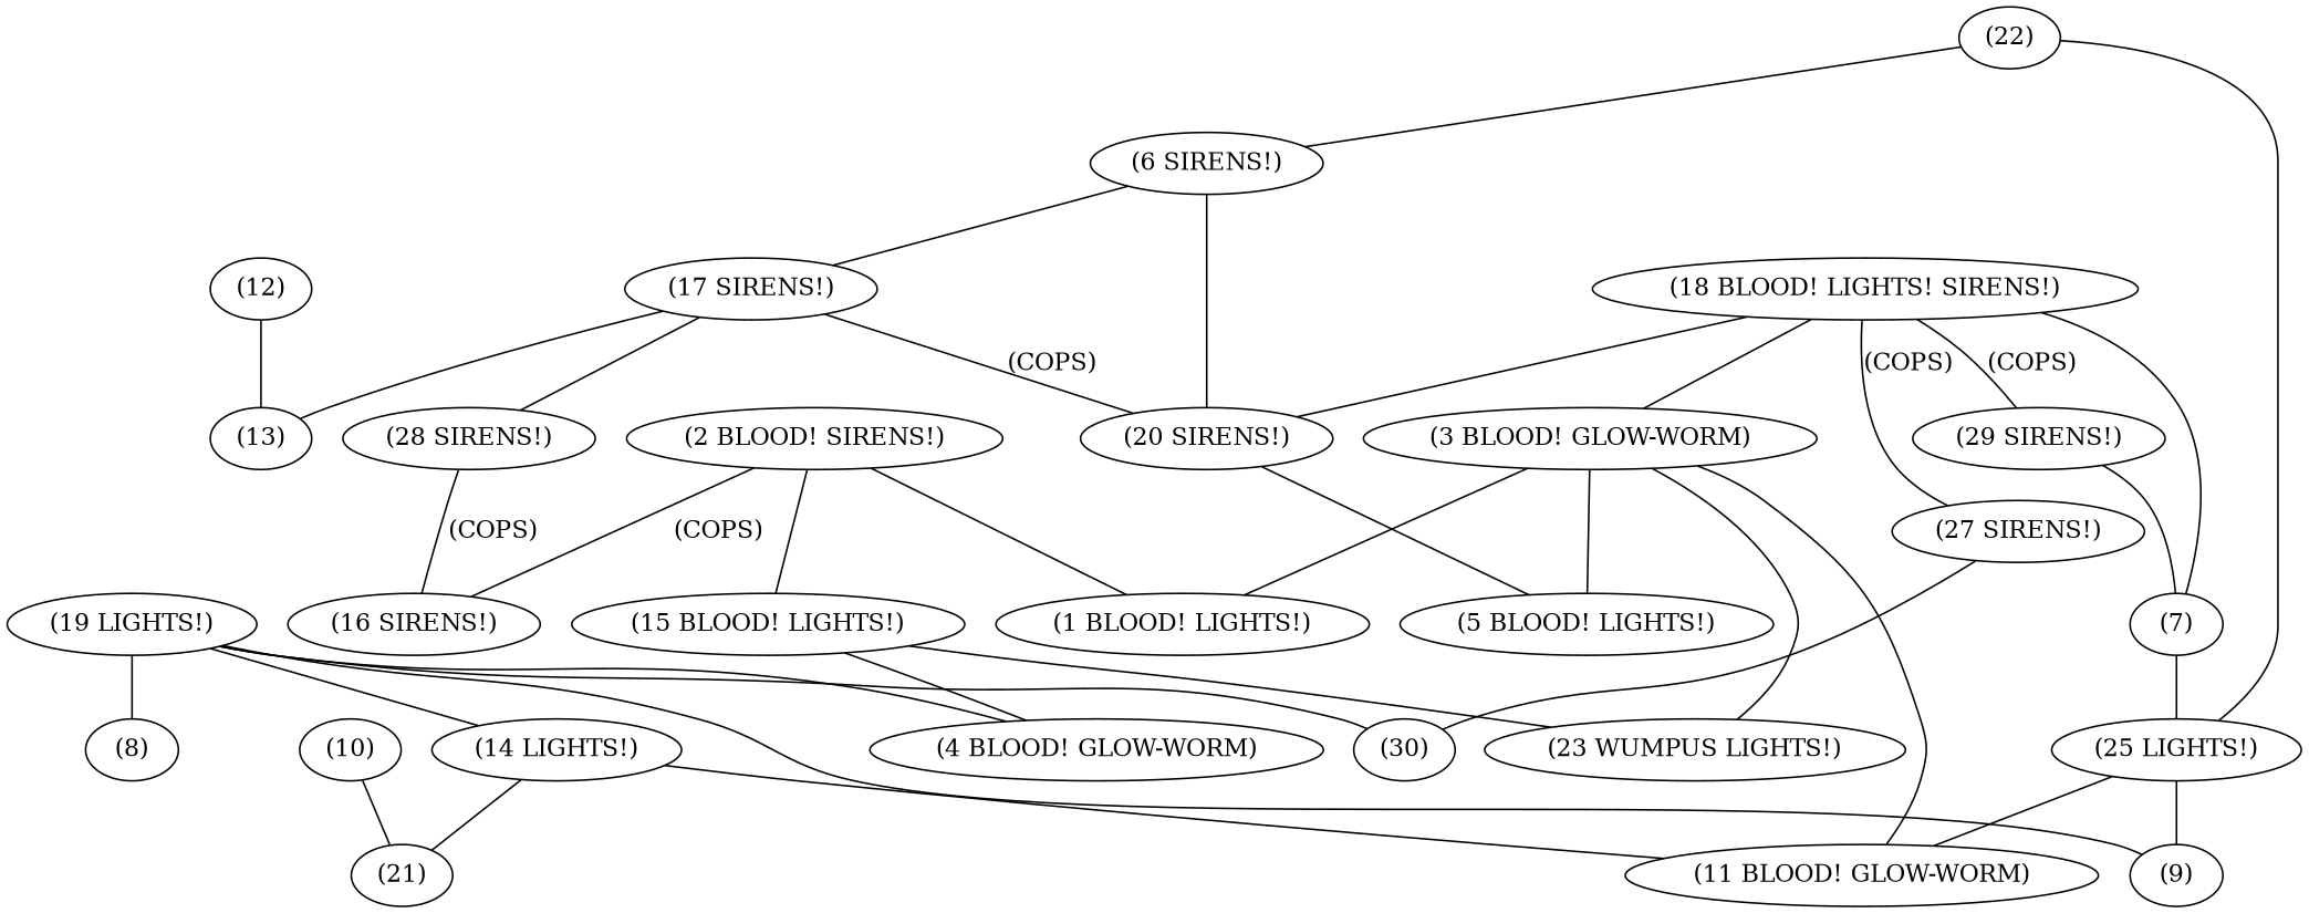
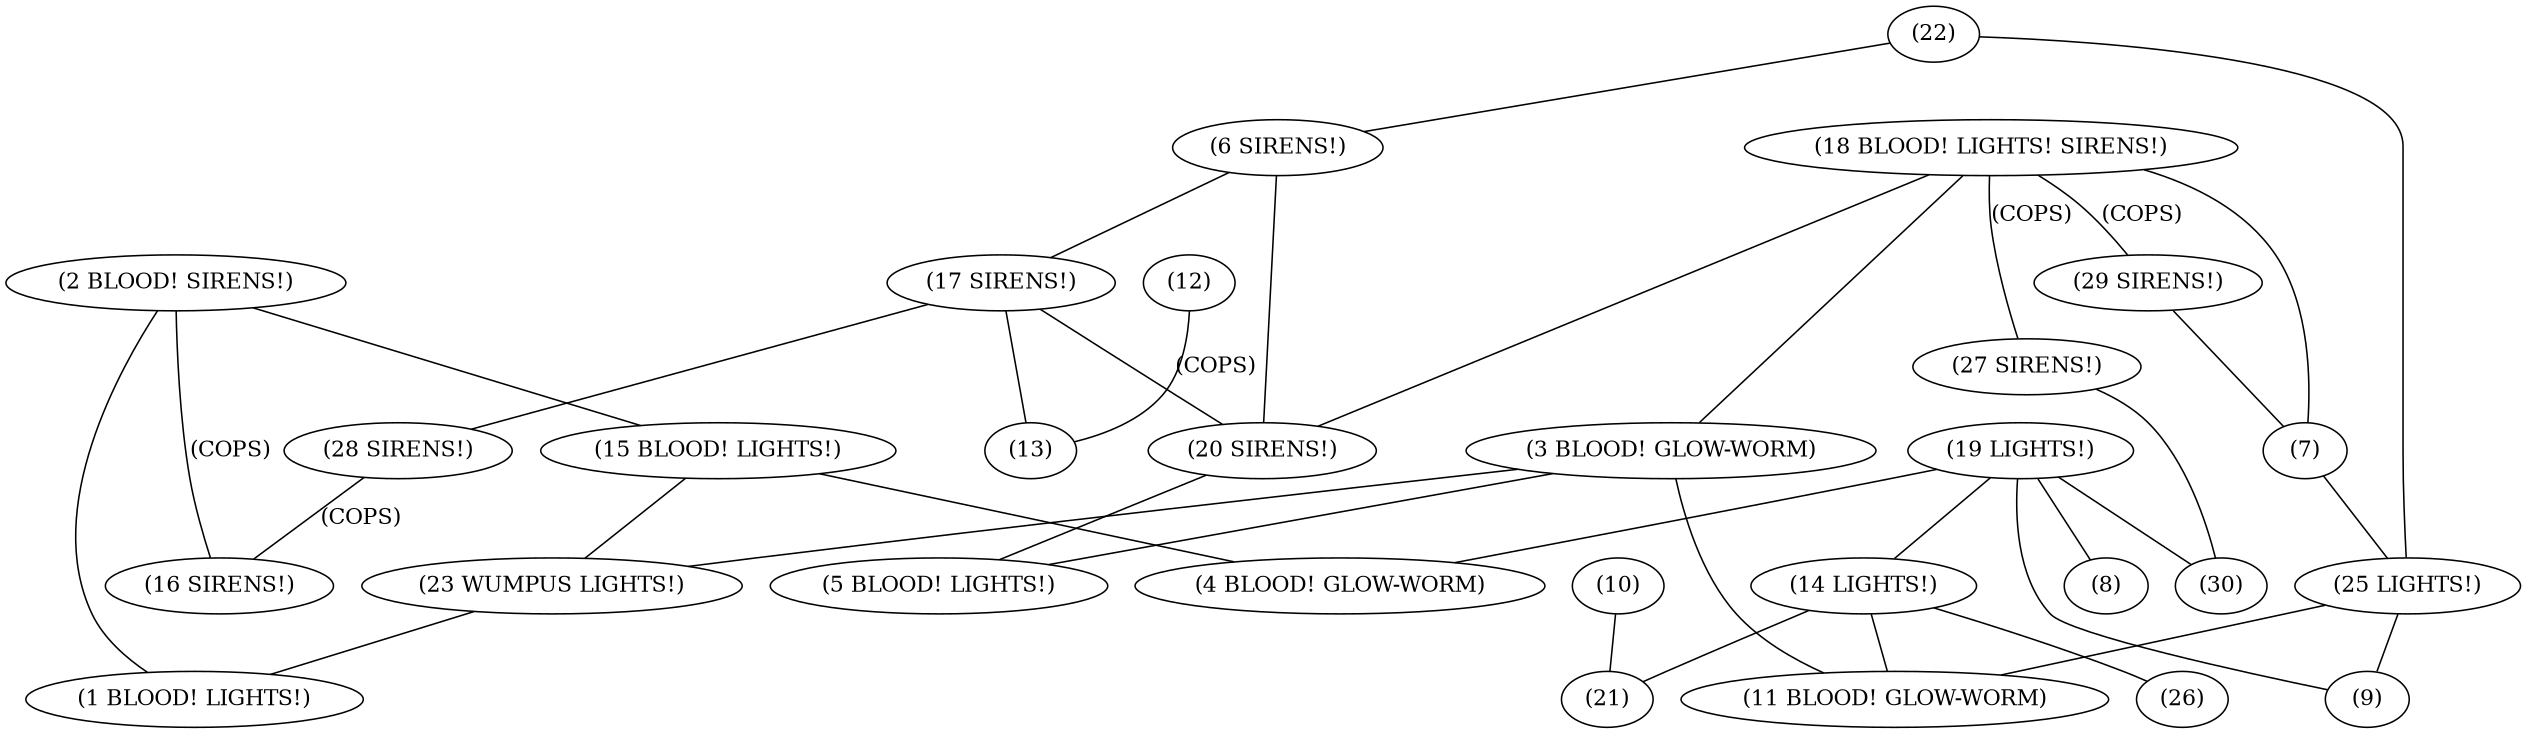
  graph {
    n1 [label="(1 BLOOD! LIGHTS!)"]
    n2 [label="(2 BLOOD! SIRENS!)"]
    n3 [label="(15 BLOOD! LIGHTS!)"]
    n4 [label="(16 SIRENS!)"]
    n5 [label="(23 WUMPUS LIGHTS!)"]
    n6 [label="(4 BLOOD! GLOW-WORM)"]
    n7 [label="(3 BLOOD! GLOW-WORM)"]
    n8 [label="(5 BLOOD! LIGHTS!)"]
    n9 [label="(11 BLOOD! GLOW-WORM)"]
    n10 [label="(6 SIRENS!)"]
    n11 [label="(17 SIRENS!)"]
    n12 [label="(20 SIRENS!)"]
    n13 [label="(13)"]
    n14 [label="(28 SIRENS!)"]
    n15 [label="(7)"]
    n16 [label="(25 LIGHTS!)"]
    n17 [label="(9)"]
    n18 [label="(8)"]
    n19 [label="(10)"]
    n20 [label="(21)"]
    n21 [label="(12)"]
    n22 [label="(14 LIGHTS!)"]
+   n23 [label="(26)"]
    n24 [label="(18 BLOOD! LIGHTS! SIRENS!)"]
    n25 [label="(27 SIRENS!)"]
    n26 [label="(29 SIRENS!)"]
    n27 [label="(30)"]
    n28 [label="(19 LIGHTS!)"]
    n29 [label="(22)"]
    n2 -- n1
    n2 -- n3
    n2 -- n4 [label="(COPS)"]
    n3 -- n5
    n3 -- n6
-   n7 -- n1
+   n5 -- n1
    n7 -- n5
    n7 -- n8
    n7 -- n9
    n10 -- n11
    n10 -- n12
    n11 -- n12 [label="(COPS)"]
    n11 -- n13
    n11 -- n14
    n12 -- n8
    n14 -- n4 [label="(COPS)"]
    n15 -- n16
    n16 -- n9
    n16 -- n17
    n19 -- n20
    n21 -- n13
    n22 -- n9
    n22 -- n20
+   n22 -- n23
    n24 -- n7
    n24 -- n12
    n24 -- n15
    n24 -- n25 [label="(COPS)"]
    n24 -- n26 [label="(COPS)"]
    n25 -- n27
    n26 -- n15
    n28 -- n6
    n28 -- n17
    n28 -- n18
    n28 -- n22
    n28 -- n27
    n29 -- n10
    n29 -- n16
  }
